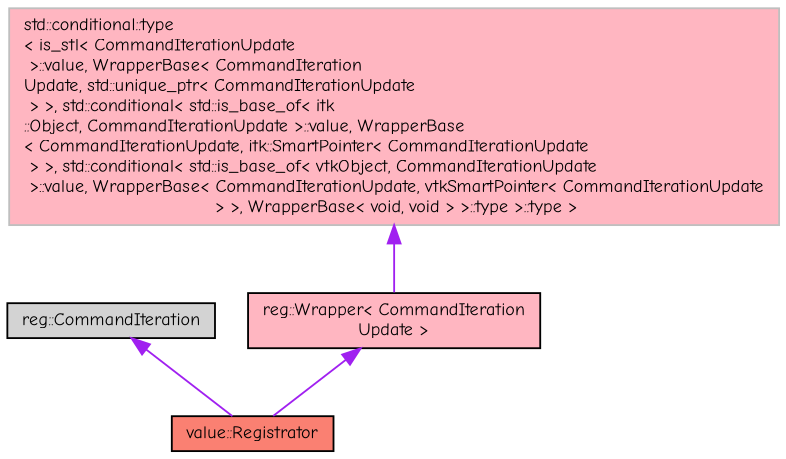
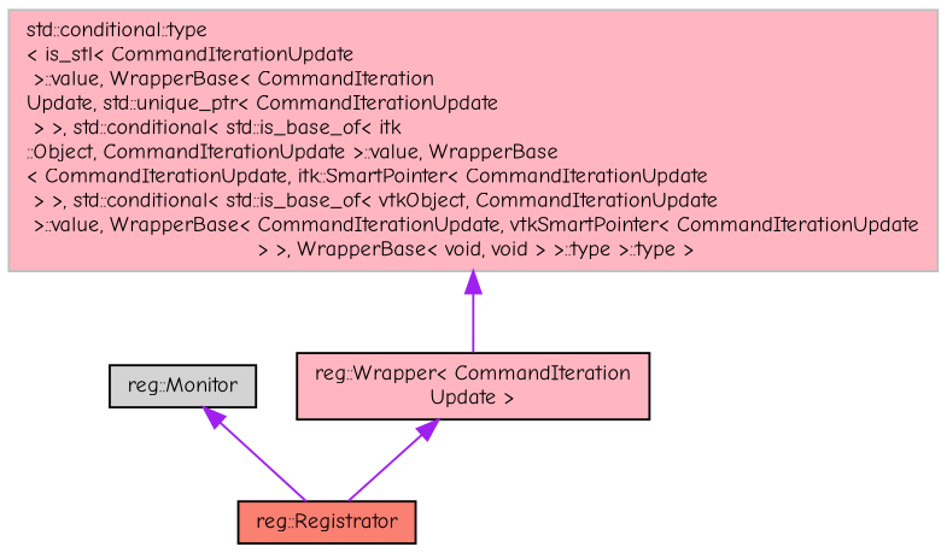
  digraph {
    fontname="Comic Neue"
    rankdir=TB
    node [color=black fillcolor=lightpink fontname="Comic Neue" fontsize=10 shape=record style=filled]
    edge [color=purple dir=back fontname="Comic Neue" fontsize=10 labelfontname=Helvetica labelfontsize=10 style=solid]
-   n1 [fillcolor=lightgrey fontcolor=black height=0.2 label="reg::CommandIteration" width=0.4]
-   n2 [fillcolor=salmon height=0.2 label="value::Registrator" width=0.4]
+   n1 [fillcolor=lightgrey fontcolor=black height=0.2 label="reg::Monitor" width=0.4]
+   n2 [fillcolor=salmon height=0.2 label="reg::Registrator" width=0.4]
    n3 [height=0.2 label="reg::Wrapper\< CommandIteration\lUpdate \>" width=0.4]
    n4 [color=grey75 height=0.2 label="std::conditional::type\l\< is_stl\< CommandIterationUpdate\l \>::value, WrapperBase\< CommandIteration\lUpdate, std::unique_ptr\< CommandIterationUpdate\l \> \>, std::conditional\< std::is_base_of\< itk\l::Object, CommandIterationUpdate \>::value, WrapperBase\l\< CommandIterationUpdate, itk::SmartPointer\< CommandIterationUpdate\l \> \>, std::conditional\< std::is_base_of\< vtkObject, CommandIterationUpdate\l \>::value, WrapperBase\< CommandIterationUpdate, vtkSmartPointer\< CommandIterationUpdate\l \> \>, WrapperBase\< void, void \> \>::type \>::type \>" width=0.4]
    n1 -> n2
    n3 -> n2
    n4 -> n3
  }
